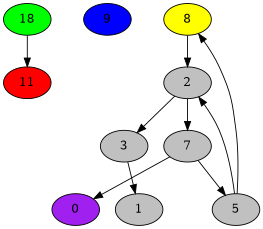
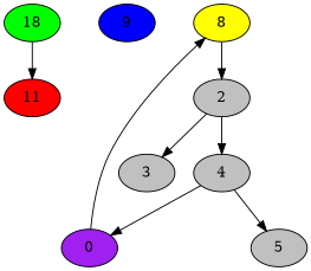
  digraph {
    node [fillcolor=gray style=filled]
    11 [fillcolor=red]
    n2 [fillcolor=green label=18]
    9 [fillcolor=blue]
    8 [fillcolor=yellow]
    2
    n6 [fillcolor=purple label=0]
    3
-   4 [label=7]
-   1
+   4
    5
    n2 -> 11
    8 -> 2
    2 -> 3
    2 -> 4
-   3 -> 1
    4 -> n6
    4 -> 5
-   5 -> 8
-   5 -> 2
+   n6 -> 8
  }
